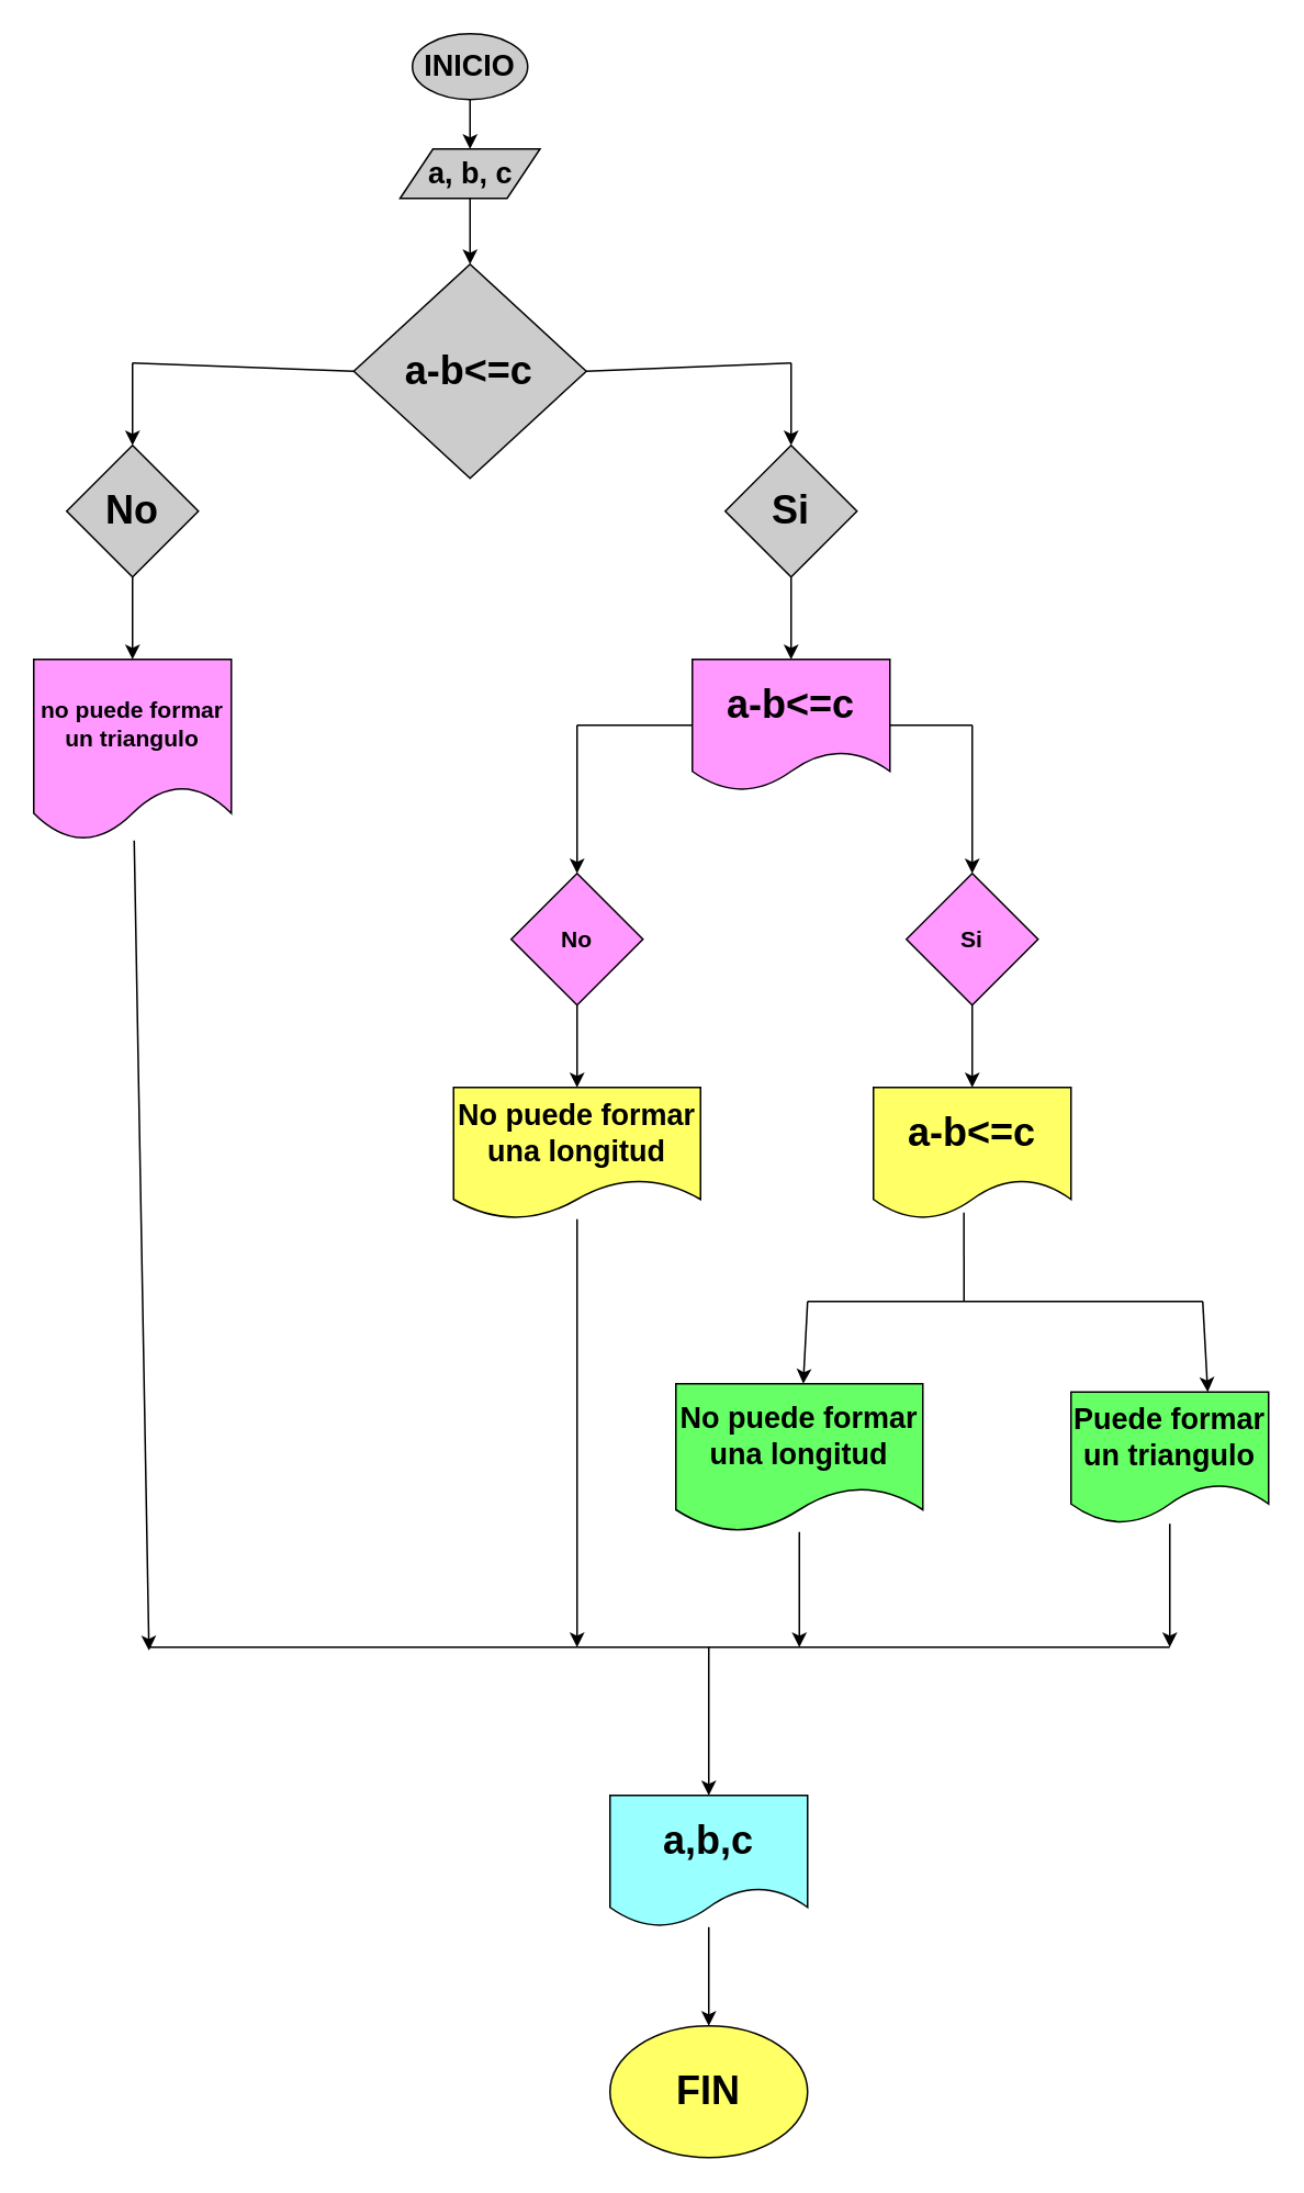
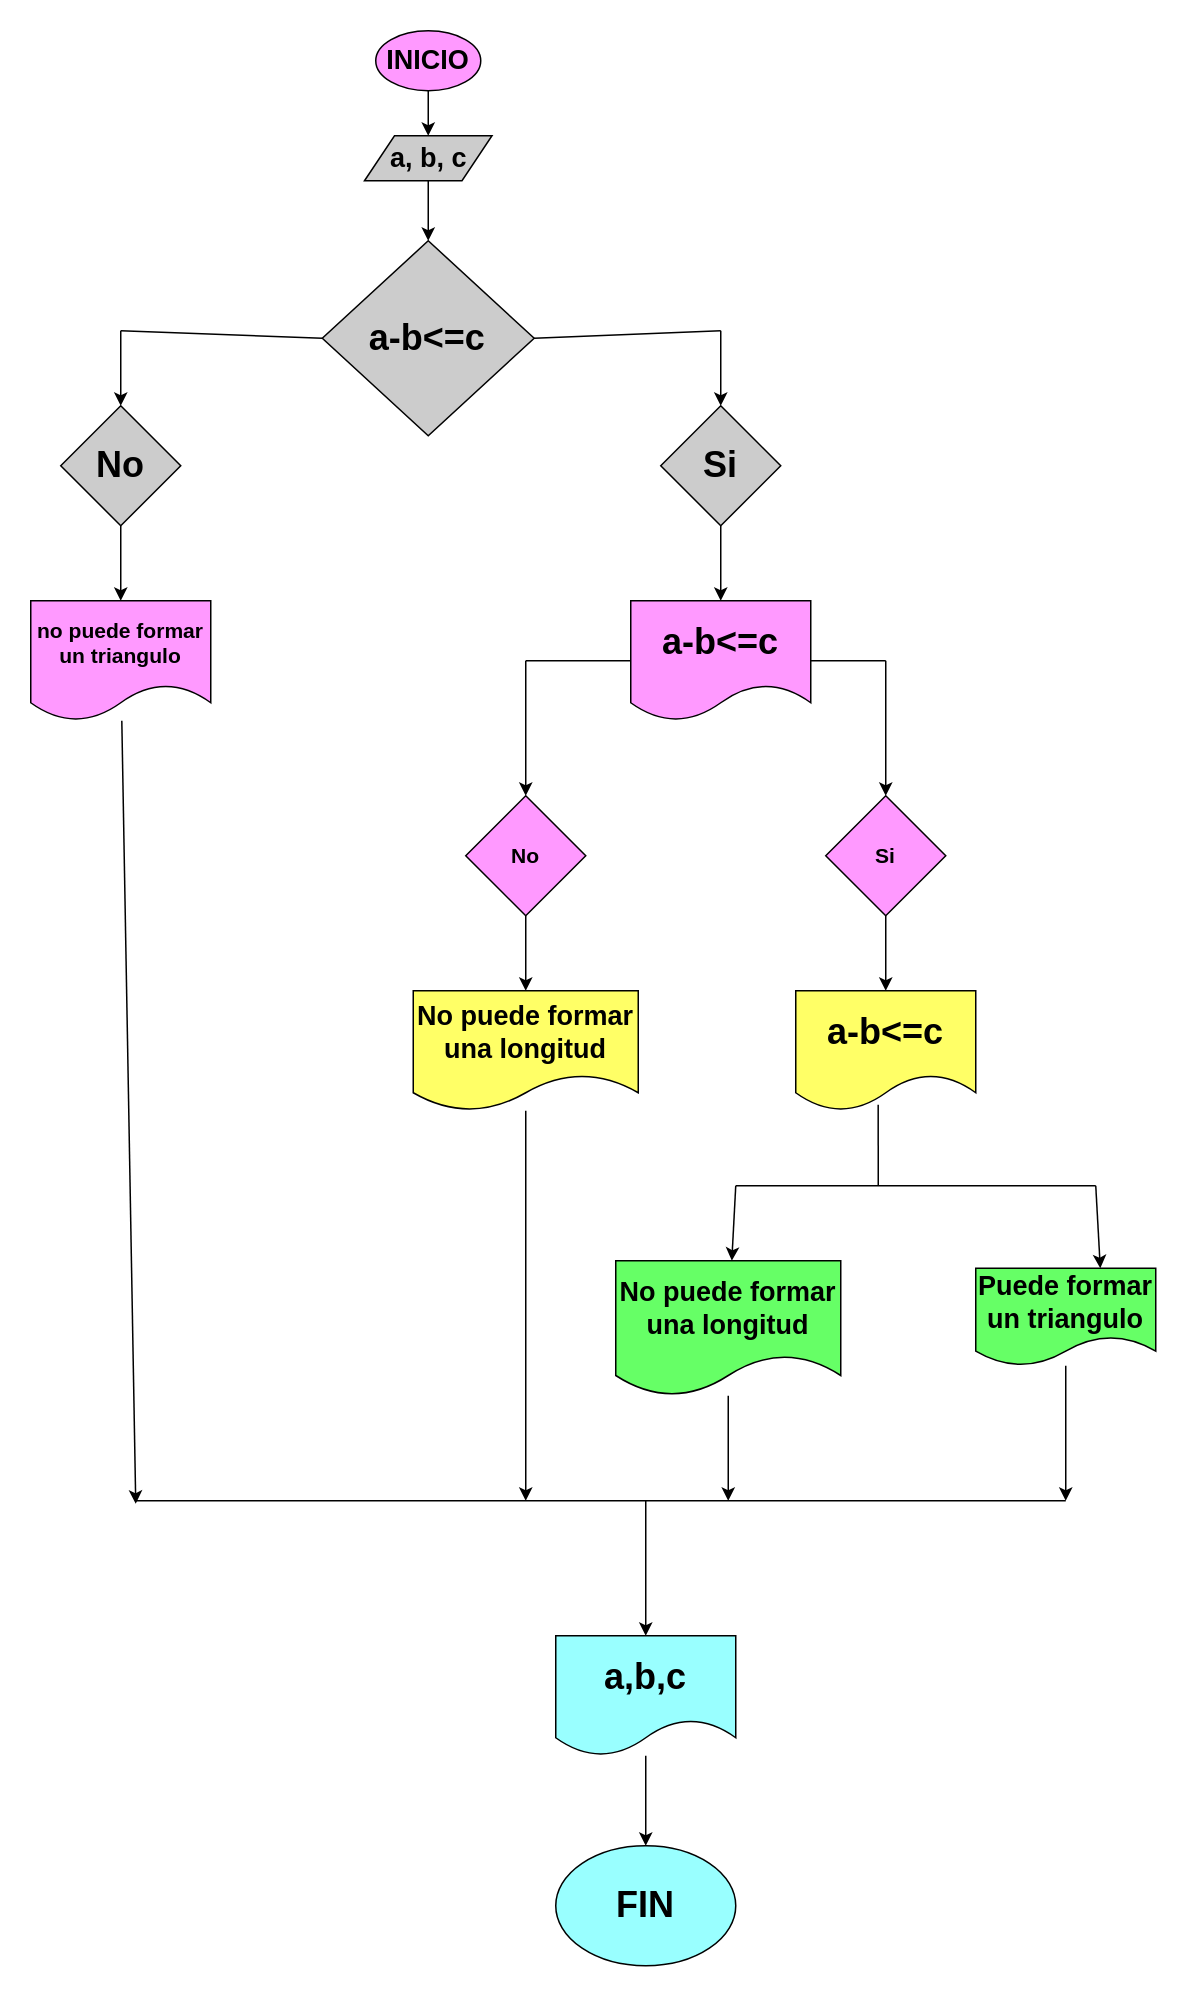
  <mxCell id="0" />
  <mxCell id="1" parent="0" />
  <mxCell id="2" value="" style="edgeStyle=none;html=1;" parent="1" source="3" target="5" edge="1"><mxGeometry relative="1" as="geometry" /></mxCell>
- <mxCell id="3" value="&lt;h2&gt;&lt;font color=&quot;#000000&quot;&gt;INICIO&lt;/font&gt;&lt;/h2&gt;" style="ellipse;whiteSpace=wrap;html=1;fillColor=#CCCCCC;" parent="1" vertex="1"><mxGeometry x="250" y="20" width="70" height="40" as="geometry" /></mxCell>
+ <mxCell id="3" value="&lt;h2&gt;&lt;font color=&quot;#000000&quot;&gt;INICIO&lt;/font&gt;&lt;/h2&gt;" style="ellipse;whiteSpace=wrap;html=1;fillColor=#ff99ff;" parent="1" vertex="1"><mxGeometry x="250" y="20" width="70" height="40" as="geometry" /></mxCell>
  <mxCell id="4" style="edgeStyle=none;html=1;fontColor=#000000;" parent="1" source="5" target="6" edge="1"><mxGeometry relative="1" as="geometry" /></mxCell>
  <mxCell id="5" value="&lt;h2&gt;&lt;font color=&quot;#000000&quot;&gt;a, b, c&lt;/font&gt;&lt;/h2&gt;" style="shape=parallelogram;perimeter=parallelogramPerimeter;whiteSpace=wrap;html=1;fixedSize=1;fillColor=#CCCCCC;" parent="1" vertex="1"><mxGeometry x="242.5" y="90" width="85" height="30" as="geometry" /></mxCell>
  <mxCell id="6" value="&lt;h1&gt;a-b&amp;lt;=c&lt;/h1&gt;" style="rhombus;whiteSpace=wrap;html=1;fontColor=#000000;fillColor=#CCCCCC;" parent="1" vertex="1"><mxGeometry x="214.37" y="160" width="141.25" height="130" as="geometry" /></mxCell>
  <mxCell id="7" value="" style="endArrow=classic;html=1;fontColor=#000000;entryX=0.5;entryY=0;entryDx=0;entryDy=0;" parent="1" target="12" edge="1"><mxGeometry width="50" height="50" relative="1" as="geometry"><mxPoint x="80" y="220" as="sourcePoint" /><mxPoint x="85" y="270" as="targetPoint" /></mxGeometry></mxCell>
  <mxCell id="8" value="" style="endArrow=none;html=1;fontColor=#000000;entryX=0;entryY=0.5;entryDx=0;entryDy=0;" parent="1" target="6" edge="1"><mxGeometry width="50" height="50" relative="1" as="geometry"><mxPoint x="80" y="220" as="sourcePoint" /><mxPoint x="310" y="220" as="targetPoint" /></mxGeometry></mxCell>
  <mxCell id="9" value="" style="endArrow=classic;html=1;fontColor=#000000;entryX=0.5;entryY=0;entryDx=0;entryDy=0;" parent="1" edge="1"><mxGeometry width="50" height="50" relative="1" as="geometry"><mxPoint x="480" y="220" as="sourcePoint" /><mxPoint x="480" y="270" as="targetPoint" /></mxGeometry></mxCell>
  <mxCell id="10" value="" style="endArrow=none;html=1;fontColor=#000000;exitX=1;exitY=0.5;exitDx=0;exitDy=0;" parent="1" source="6" edge="1"><mxGeometry width="50" height="50" relative="1" as="geometry"><mxPoint x="260" y="270" as="sourcePoint" /><mxPoint x="480" y="220" as="targetPoint" /></mxGeometry></mxCell>
  <mxCell id="11" style="edgeStyle=none;html=1;entryX=0.5;entryY=0;entryDx=0;entryDy=0;fontColor=#000000;" edge="1" parent="1" source="12" target="17"><mxGeometry relative="1" as="geometry" /></mxCell>
  <mxCell id="12" value="&lt;h1&gt;No&lt;/h1&gt;" style="rhombus;whiteSpace=wrap;html=1;fontColor=#000000;fillColor=#CCCCCC;" parent="1" vertex="1"><mxGeometry x="40" y="270" width="80" height="80" as="geometry" /></mxCell>
  <mxCell id="13" style="edgeStyle=none;html=1;fontColor=#000000;" edge="1" parent="1" source="14" target="15"><mxGeometry relative="1" as="geometry" /></mxCell>
  <mxCell id="14" value="&lt;h1&gt;Si&lt;/h1&gt;" style="rhombus;whiteSpace=wrap;html=1;fontColor=#000000;fillColor=#CCCCCC;" parent="1" vertex="1"><mxGeometry x="440" y="270" width="80" height="80" as="geometry" /></mxCell>
  <mxCell id="15" value="&lt;h1 style=&quot;color: rgb(0, 0, 0);&quot;&gt;a-b&amp;lt;=c&lt;/h1&gt;" style="shape=document;whiteSpace=wrap;html=1;boundedLbl=1;fillColor=#FF99FF;" vertex="1" parent="1"><mxGeometry x="420" y="400" width="120" height="80" as="geometry" /></mxCell>
  <mxCell id="16" style="edgeStyle=none;html=1;fontColor=#000000;" edge="1" parent="1" source="17"><mxGeometry relative="1" as="geometry"><mxPoint x="90" y="1002" as="targetPoint" /></mxGeometry></mxCell>
- <mxCell id="17" value="&lt;h3&gt;&lt;font color=&quot;#000000&quot;&gt;no puede formar un triangulo&lt;/font&gt;&lt;/h3&gt;" style="shape=document;whiteSpace=wrap;html=1;boundedLbl=1;fillColor=#FF99FF;" vertex="1" parent="1"><mxGeometry x="20" y="400" width="120" height="110" as="geometry" /></mxCell>
+ <mxCell id="17" value="&lt;h3&gt;&lt;font color=&quot;#000000&quot;&gt;no puede formar un triangulo&lt;/font&gt;&lt;/h3&gt;" style="shape=document;whiteSpace=wrap;html=1;boundedLbl=1;fillColor=#FF99FF;" vertex="1" parent="1"><mxGeometry x="20" y="400" width="120" height="80" as="geometry" /></mxCell>
  <mxCell id="18" style="edgeStyle=none;html=1;entryX=0.5;entryY=0;entryDx=0;entryDy=0;fontColor=#000000;" edge="1" parent="1" source="19" target="27"><mxGeometry relative="1" as="geometry" /></mxCell>
  <mxCell id="19" value="&lt;h3&gt;No&lt;/h3&gt;" style="rhombus;whiteSpace=wrap;html=1;fontColor=#000000;fillColor=#FF99FF;" vertex="1" parent="1"><mxGeometry x="310" y="530" width="80" height="80" as="geometry" /></mxCell>
  <mxCell id="20" style="edgeStyle=none;html=1;entryX=0.5;entryY=0;entryDx=0;entryDy=0;fontColor=#000000;" edge="1" parent="1" source="21" target="28"><mxGeometry relative="1" as="geometry" /></mxCell>
  <mxCell id="21" value="&lt;h3&gt;Si&lt;/h3&gt;" style="rhombus;whiteSpace=wrap;html=1;fontColor=#000000;fillColor=#FF99FF;" vertex="1" parent="1"><mxGeometry x="550" y="530" width="80" height="80" as="geometry" /></mxCell>
  <mxCell id="22" value="" style="endArrow=none;html=1;fontColor=#000000;entryX=0;entryY=0.5;entryDx=0;entryDy=0;" edge="1" parent="1" target="15"><mxGeometry width="50" height="50" relative="1" as="geometry"><mxPoint x="350" y="440" as="sourcePoint" /><mxPoint x="410" y="490" as="targetPoint" /></mxGeometry></mxCell>
  <mxCell id="23" value="" style="endArrow=classic;html=1;fontColor=#000000;entryX=0.5;entryY=0;entryDx=0;entryDy=0;" edge="1" parent="1" target="19"><mxGeometry width="50" height="50" relative="1" as="geometry"><mxPoint x="350" y="440" as="sourcePoint" /><mxPoint x="410" y="490" as="targetPoint" /></mxGeometry></mxCell>
  <mxCell id="24" value="" style="endArrow=classic;html=1;fontColor=#000000;entryX=0.5;entryY=0;entryDx=0;entryDy=0;" edge="1" parent="1" target="21"><mxGeometry width="50" height="50" relative="1" as="geometry"><mxPoint x="590" y="440" as="sourcePoint" /><mxPoint x="540" y="490" as="targetPoint" /></mxGeometry></mxCell>
  <mxCell id="25" value="" style="endArrow=none;html=1;fontColor=#000000;exitX=1;exitY=0.5;exitDx=0;exitDy=0;" edge="1" parent="1" source="15"><mxGeometry width="50" height="50" relative="1" as="geometry"><mxPoint x="490" y="540" as="sourcePoint" /><mxPoint x="590" y="440" as="targetPoint" /></mxGeometry></mxCell>
  <mxCell id="26" style="edgeStyle=none;html=1;fontColor=#000000;" edge="1" parent="1" source="27"><mxGeometry relative="1" as="geometry"><mxPoint x="350" y="1000" as="targetPoint" /></mxGeometry></mxCell>
  <mxCell id="27" value="&lt;h2&gt;No puede formar una longitud&lt;/h2&gt;" style="shape=document;whiteSpace=wrap;html=1;boundedLbl=1;fontColor=#000000;fillColor=#FFFF66;" vertex="1" parent="1"><mxGeometry x="275" y="660" width="150" height="80" as="geometry" /></mxCell>
  <mxCell id="28" value="&lt;h1&gt;a-b&amp;lt;=c&lt;/h1&gt;" style="shape=document;whiteSpace=wrap;html=1;boundedLbl=1;fontColor=#000000;fillColor=#FFFF66;" vertex="1" parent="1"><mxGeometry x="530" y="660" width="120" height="80" as="geometry" /></mxCell>
  <mxCell id="29" style="edgeStyle=none;html=1;fontColor=#000000;" edge="1" parent="1" source="30"><mxGeometry relative="1" as="geometry"><mxPoint x="485" y="1000" as="targetPoint" /></mxGeometry></mxCell>
  <mxCell id="30" value="&lt;h2 style=&quot;border-color: rgb(0, 0, 0); color: rgb(0, 0, 0); font-family: Helvetica; font-style: normal; font-variant-ligatures: normal; font-variant-caps: normal; letter-spacing: normal; orphans: 2; text-align: center; text-indent: 0px; text-transform: none; widows: 2; word-spacing: 0px; -webkit-text-stroke-width: 0px; text-decoration-thickness: initial; text-decoration-style: initial; text-decoration-color: initial;&quot;&gt;No puede formar una longitud&lt;/h2&gt;" style="shape=document;whiteSpace=wrap;html=1;boundedLbl=1;fontColor=#000000;fillColor=#66FF66;" vertex="1" parent="1"><mxGeometry x="410" y="840" width="150" height="90" as="geometry" /></mxCell>
  <mxCell id="31" style="edgeStyle=none;html=1;fontColor=#000000;" edge="1" parent="1" source="32"><mxGeometry relative="1" as="geometry"><mxPoint x="710" y="1000" as="targetPoint" /></mxGeometry></mxCell>
- <mxCell id="32" value="&lt;h2&gt;Puede formar un triangulo&lt;/h2&gt;" style="shape=document;whiteSpace=wrap;html=1;boundedLbl=1;labelBackgroundColor=none;fontColor=#000000;fillColor=#66FF66;" vertex="1" parent="1"><mxGeometry x="650" y="845" width="120" height="80" as="geometry" /></mxCell>
+ <mxCell id="32" value="&lt;h2&gt;Puede formar un triangulo&lt;/h2&gt;" style="shape=document;whiteSpace=wrap;html=1;boundedLbl=1;labelBackgroundColor=none;fontColor=#000000;fillColor=#66FF66;" vertex="1" parent="1"><mxGeometry x="650" y="845" width="120" height="65" as="geometry" /></mxCell>
  <mxCell id="33" value="" style="endArrow=none;html=1;fontColor=#000000;entryX=0.458;entryY=0.95;entryDx=0;entryDy=0;entryPerimeter=0;" edge="1" parent="1" target="28"><mxGeometry width="50" height="50" relative="1" as="geometry"><mxPoint x="585" y="790" as="sourcePoint" /><mxPoint x="520" y="720" as="targetPoint" /></mxGeometry></mxCell>
  <mxCell id="34" value="" style="endArrow=none;html=1;fontColor=#000000;" edge="1" parent="1"><mxGeometry width="50" height="50" relative="1" as="geometry"><mxPoint x="490" y="790" as="sourcePoint" /><mxPoint x="730" y="790" as="targetPoint" /></mxGeometry></mxCell>
  <mxCell id="35" value="" style="endArrow=classic;html=1;fontColor=#000000;" edge="1" parent="1" target="30"><mxGeometry width="50" height="50" relative="1" as="geometry"><mxPoint x="490" y="790" as="sourcePoint" /><mxPoint x="520" y="720" as="targetPoint" /></mxGeometry></mxCell>
  <mxCell id="36" value="" style="endArrow=classic;html=1;fontColor=#000000;entryX=0.692;entryY=0;entryDx=0;entryDy=0;entryPerimeter=0;" edge="1" parent="1" target="32"><mxGeometry width="50" height="50" relative="1" as="geometry"><mxPoint x="730" y="790" as="sourcePoint" /><mxPoint x="520" y="720" as="targetPoint" /></mxGeometry></mxCell>
  <mxCell id="37" value="" style="endArrow=none;html=1;fontColor=#000000;" edge="1" parent="1"><mxGeometry width="50" height="50" relative="1" as="geometry"><mxPoint x="90" y="1000" as="sourcePoint" /><mxPoint x="710" y="1000" as="targetPoint" /></mxGeometry></mxCell>
  <mxCell id="38" style="edgeStyle=none;html=1;entryX=0.5;entryY=0;entryDx=0;entryDy=0;fontColor=#000000;" edge="1" parent="1" source="39" target="41"><mxGeometry relative="1" as="geometry" /></mxCell>
  <mxCell id="39" value="&lt;h1&gt;a,b,c&lt;/h1&gt;" style="shape=document;whiteSpace=wrap;html=1;boundedLbl=1;labelBackgroundColor=none;fontColor=#000000;fillColor=#99FFFF;" vertex="1" parent="1"><mxGeometry x="370" y="1090" width="120" height="80" as="geometry" /></mxCell>
  <mxCell id="40" value="" style="endArrow=classic;html=1;fontColor=#000000;entryX=0.5;entryY=0;entryDx=0;entryDy=0;" edge="1" parent="1" target="39"><mxGeometry width="50" height="50" relative="1" as="geometry"><mxPoint x="430" y="1000" as="sourcePoint" /><mxPoint x="560" y="1050" as="targetPoint" /></mxGeometry></mxCell>
- <mxCell id="41" value="&lt;h1&gt;FIN&lt;/h1&gt;" style="ellipse;whiteSpace=wrap;html=1;labelBackgroundColor=none;fontColor=#000000;fillColor=#ffff66;" vertex="1" parent="1"><mxGeometry x="370" y="1230" width="120" height="80" as="geometry" /></mxCell>
+ <mxCell id="41" value="&lt;h1&gt;FIN&lt;/h1&gt;" style="ellipse;whiteSpace=wrap;html=1;labelBackgroundColor=none;fontColor=#000000;fillColor=#99FFFF;" vertex="1" parent="1"><mxGeometry x="370" y="1230" width="120" height="80" as="geometry" /></mxCell>
